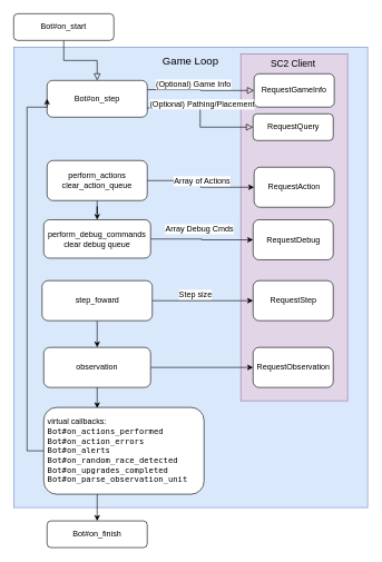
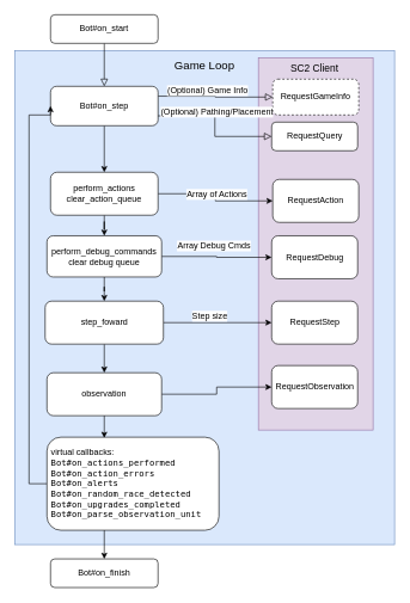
  <mxCell id="0" />
  <mxCell id="1" parent="0" />
  <mxCell id="2" value="" style="rounded=0;whiteSpace=wrap;html=1;fillColor=#dae8fc;strokeColor=#6c8ebf;" vertex="1" parent="1"><mxGeometry x="20" y="70" width="530" height="690" as="geometry" /></mxCell>
  <mxCell id="3" value="" style="rounded=0;html=1;jettySize=auto;orthogonalLoop=1;fontSize=11;endArrow=block;endFill=0;endSize=8;strokeWidth=1;shadow=0;labelBackgroundColor=none;edgeStyle=orthogonalEdgeStyle;entryX=0.5;entryY=0;entryDx=0;entryDy=0;" parent="1" source="4" target="11" edge="1"><mxGeometry relative="1" as="geometry"><mxPoint x="150" y="120" as="targetPoint" /></mxGeometry></mxCell>
- <mxCell id="4" value="Bot#on_start" style="rounded=1;whiteSpace=wrap;html=1;fontSize=12;glass=0;strokeWidth=1;shadow=0;" parent="1" vertex="1"><mxGeometry x="20" y="20" width="150" height="40" as="geometry" /></mxCell>
+ <mxCell id="4" value="Bot#on_start" style="rounded=1;whiteSpace=wrap;html=1;fontSize=12;glass=0;strokeWidth=1;shadow=0;" parent="1" vertex="1"><mxGeometry x="70" y="20" width="150" height="40" as="geometry" /></mxCell>
  <mxCell id="5" value="" style="rounded=0;whiteSpace=wrap;html=1;strokeColor=#9673a6;align=center;verticalAlign=middle;fontFamily=Helvetica;fontSize=12;fillColor=#e1d5e7;" vertex="1" parent="1"><mxGeometry x="360" y="80" width="160" height="520" as="geometry" /></mxCell>
  <mxCell id="6" value="" style="edgeStyle=orthogonalEdgeStyle;rounded=0;html=1;jettySize=auto;orthogonalLoop=1;fontSize=11;endArrow=block;endFill=0;endSize=8;strokeWidth=1;shadow=0;labelBackgroundColor=none;exitX=1;exitY=0.25;exitDx=0;exitDy=0;" parent="1" source="11" target="8" edge="1"><mxGeometry y="10" relative="1" as="geometry"><mxPoint as="offset" /><mxPoint x="200" y="160" as="sourcePoint" /></mxGeometry></mxCell>
  <mxCell id="7" value="(Optional) Game Info" style="edgeLabel;html=1;align=center;verticalAlign=middle;resizable=0;points=[];fontSize=12;fontFamily=Helvetica;fontColor=default;" vertex="1" connectable="0" parent="6"><mxGeometry x="0.136" y="-3" relative="1" as="geometry"><mxPoint x="-22" y="-13" as="offset" /></mxGeometry></mxCell>
- <mxCell id="8" value="RequestGameInfo" style="rounded=1;whiteSpace=wrap;html=1;fontSize=12;glass=0;strokeWidth=1;shadow=0;" parent="1" vertex="1"><mxGeometry x="380" y="110" width="120" height="50" as="geometry" /></mxCell>
+ <mxCell id="8" value="RequestGameInfo" style="rounded=1;whiteSpace=wrap;html=1;fontSize=12;glass=0;strokeWidth=1;shadow=0;dashed=1;" parent="1" vertex="1"><mxGeometry x="380" y="110" width="120" height="50" as="geometry" /></mxCell>
  <mxCell id="9" value="Game Loop" style="text;html=1;align=center;verticalAlign=middle;whiteSpace=wrap;rounded=0;fontSize=16;fontFamily=Helvetica;spacing=2;" vertex="1" parent="1"><mxGeometry x="205" y="80" width="160" height="20" as="geometry" /></mxCell>
+ <mxCell id="10" value="" style="edgeStyle=orthogonalEdgeStyle;rounded=0;orthogonalLoop=1;jettySize=auto;html=1;fontFamily=Helvetica;fontSize=12;fontColor=default;" edge="1" parent="1" source="11" target="15"><mxGeometry relative="1" as="geometry" /></mxCell>
  <mxCell id="11" value="Bot#on_step" style="rounded=1;whiteSpace=wrap;html=1;strokeColor=default;align=center;verticalAlign=middle;fontFamily=Helvetica;fontSize=12;fontColor=default;fillColor=default;" vertex="1" parent="1"><mxGeometry x="70" y="120" width="150" height="55" as="geometry" /></mxCell>
  <mxCell id="12" value="" style="edgeStyle=orthogonalEdgeStyle;rounded=0;orthogonalLoop=1;jettySize=auto;html=1;fontFamily=Helvetica;fontSize=12;fontColor=default;" edge="1" parent="1" source="15" target="20"><mxGeometry relative="1" as="geometry" /></mxCell>
  <mxCell id="13" value="Array of Actions" style="edgeLabel;html=1;align=center;verticalAlign=middle;resizable=0;points=[];fontSize=12;fontFamily=Helvetica;fontColor=default;" vertex="1" connectable="0" parent="12"><mxGeometry x="-0.102" y="-1" relative="1" as="geometry"><mxPoint x="5" y="-1" as="offset" /></mxGeometry></mxCell>
  <mxCell id="14" value="" style="edgeStyle=orthogonalEdgeStyle;rounded=0;orthogonalLoop=1;jettySize=auto;html=1;fontFamily=Helvetica;fontSize=12;fontColor=default;" edge="1" parent="1" source="15" target="24"><mxGeometry relative="1" as="geometry" /></mxCell>
  <mxCell id="15" value="perform_actions&lt;br&gt;clear_action_queue" style="rounded=1;whiteSpace=wrap;html=1;strokeColor=default;align=center;verticalAlign=middle;fontFamily=Helvetica;fontSize=12;fontColor=default;fillColor=default;" vertex="1" parent="1"><mxGeometry x="70" y="240" width="150" height="60" as="geometry" /></mxCell>
  <mxCell id="16" value="" style="edgeStyle=orthogonalEdgeStyle;rounded=0;html=1;jettySize=auto;orthogonalLoop=1;fontSize=11;endArrow=block;endFill=0;endSize=8;strokeWidth=1;shadow=0;labelBackgroundColor=none;exitX=1;exitY=0.75;exitDx=0;exitDy=0;" edge="1" parent="1" target="18" source="11"><mxGeometry y="10" relative="1" as="geometry"><mxPoint as="offset" /><mxPoint x="210" y="216" as="sourcePoint" /></mxGeometry></mxCell>
  <mxCell id="17" value="(Optional) Pathing/Placement" style="edgeLabel;html=1;align=center;verticalAlign=middle;resizable=0;points=[];fontSize=12;fontFamily=Helvetica;fontColor=default;" vertex="1" connectable="0" parent="16"><mxGeometry x="-0.116" y="1" relative="1" as="geometry"><mxPoint x="1" y="-9" as="offset" /></mxGeometry></mxCell>
  <mxCell id="18" value="RequestQuery" style="rounded=1;whiteSpace=wrap;html=1;fontSize=12;glass=0;strokeWidth=1;shadow=0;" vertex="1" parent="1"><mxGeometry x="378.5" y="170" width="120" height="40" as="geometry" /></mxCell>
  <mxCell id="19" value="SC2 Client" style="text;html=1;align=center;verticalAlign=middle;whiteSpace=wrap;rounded=0;fontSize=14;fontFamily=Helvetica;" vertex="1" parent="1"><mxGeometry x="377" y="80" width="123" height="30" as="geometry" /></mxCell>
  <mxCell id="20" value="RequestAction" style="rounded=1;whiteSpace=wrap;html=1;strokeColor=default;align=center;verticalAlign=middle;fontFamily=Helvetica;fontSize=12;fontColor=default;fillColor=default;" vertex="1" parent="1"><mxGeometry x="380" y="250" width="120" height="60" as="geometry" /></mxCell>
  <mxCell id="21" value="" style="edgeStyle=orthogonalEdgeStyle;rounded=0;orthogonalLoop=1;jettySize=auto;html=1;fontFamily=Helvetica;fontSize=12;fontColor=default;" edge="1" parent="1" source="24" target="25"><mxGeometry relative="1" as="geometry" /></mxCell>
  <mxCell id="22" value="Array Debug Cmds" style="edgeLabel;html=1;align=center;verticalAlign=middle;resizable=0;points=[];fontSize=12;fontFamily=Helvetica;fontColor=default;" vertex="1" connectable="0" parent="21"><mxGeometry x="-0.2" y="-4" relative="1" as="geometry"><mxPoint x="10" y="-19" as="offset" /></mxGeometry></mxCell>
+ <mxCell id="23" value="" style="edgeStyle=orthogonalEdgeStyle;rounded=0;orthogonalLoop=1;jettySize=auto;html=1;fontFamily=Helvetica;fontSize=12;fontColor=default;" edge="1" parent="1" source="24" target="29"><mxGeometry relative="1" as="geometry" /></mxCell>
  <mxCell id="24" value="perform_debug_commands clear debug queue" style="rounded=1;whiteSpace=wrap;html=1;strokeColor=default;align=center;verticalAlign=middle;fontFamily=Helvetica;fontSize=12;fontColor=default;fillColor=default;" vertex="1" parent="1"><mxGeometry x="65" y="328.75" width="160" height="57.5" as="geometry" /></mxCell>
  <mxCell id="25" value="RequestDebug" style="rounded=1;whiteSpace=wrap;html=1;strokeColor=default;align=center;verticalAlign=middle;fontFamily=Helvetica;fontSize=12;fontColor=default;fillColor=default;" vertex="1" parent="1"><mxGeometry x="378.5" y="328.75" width="120" height="60" as="geometry" /></mxCell>
  <mxCell id="26" value="" style="edgeStyle=orthogonalEdgeStyle;rounded=0;orthogonalLoop=1;jettySize=auto;html=1;fontFamily=Helvetica;fontSize=12;fontColor=default;" edge="1" parent="1" source="29" target="30"><mxGeometry relative="1" as="geometry" /></mxCell>
  <mxCell id="27" value="Step size" style="edgeLabel;html=1;align=center;verticalAlign=middle;resizable=0;points=[];fontSize=12;fontFamily=Helvetica;fontColor=default;" vertex="1" connectable="0" parent="26"><mxGeometry x="0.118" y="-1" relative="1" as="geometry"><mxPoint x="-20" y="-11" as="offset" /></mxGeometry></mxCell>
  <mxCell id="28" value="" style="edgeStyle=orthogonalEdgeStyle;rounded=0;orthogonalLoop=1;jettySize=auto;html=1;fontFamily=Helvetica;fontSize=12;fontColor=default;" edge="1" parent="1" source="29" target="32"><mxGeometry relative="1" as="geometry" /></mxCell>
  <mxCell id="29" value="step_foward" style="rounded=1;whiteSpace=wrap;html=1;strokeColor=default;align=center;verticalAlign=middle;fontFamily=Helvetica;fontSize=12;fontColor=default;fillColor=default;" vertex="1" parent="1"><mxGeometry x="62.5" y="420" width="165" height="60" as="geometry" /></mxCell>
  <mxCell id="30" value="RequestStep" style="rounded=1;whiteSpace=wrap;html=1;strokeColor=default;align=center;verticalAlign=middle;fontFamily=Helvetica;fontSize=12;fontColor=default;fillColor=default;" vertex="1" parent="1"><mxGeometry x="378.5" y="420" width="120" height="60" as="geometry" /></mxCell>
  <mxCell id="31" value="" style="edgeStyle=orthogonalEdgeStyle;rounded=0;orthogonalLoop=1;jettySize=auto;html=1;fontFamily=Helvetica;fontSize=12;fontColor=default;" edge="1" parent="1" source="32" target="33"><mxGeometry relative="1" as="geometry" /></mxCell>
  <mxCell id="32" value="observation" style="rounded=1;whiteSpace=wrap;html=1;strokeColor=default;align=center;verticalAlign=middle;fontFamily=Helvetica;fontSize=12;fontColor=default;fillColor=default;" vertex="1" parent="1"><mxGeometry x="65" y="520" width="160" height="60" as="geometry" /></mxCell>
- <mxCell id="33" value="RequestObservation" style="rounded=1;whiteSpace=wrap;html=1;strokeColor=default;align=center;verticalAlign=middle;fontFamily=Helvetica;fontSize=12;fontColor=default;fillColor=default;" vertex="1" parent="1"><mxGeometry x="378.5" y="520" width="120" height="60" as="geometry" /></mxCell>
+ <mxCell id="33" value="RequestObservation" style="rounded=1;whiteSpace=wrap;html=1;strokeColor=default;align=center;verticalAlign=middle;fontFamily=Helvetica;fontSize=12;fontColor=default;fillColor=default;" vertex="1" parent="1"><mxGeometry x="378.5" y="510" width="120" height="60" as="geometry" /></mxCell>
  <mxCell id="34" value="" style="edgeStyle=orthogonalEdgeStyle;rounded=0;orthogonalLoop=1;jettySize=auto;html=1;fontFamily=Helvetica;fontSize=12;fontColor=default;exitX=0;exitY=0.5;exitDx=0;exitDy=0;entryX=0;entryY=0.5;entryDx=0;entryDy=0;" edge="1" parent="1" source="36" target="11"><mxGeometry relative="1" as="geometry"><mxPoint x="10" y="715" as="targetPoint" /><Array as="points"><mxPoint x="40" y="675" /><mxPoint x="40" y="160" /></Array></mxGeometry></mxCell>
  <mxCell id="35" style="edgeStyle=orthogonalEdgeStyle;rounded=0;orthogonalLoop=1;jettySize=auto;html=1;entryX=0.5;entryY=0;entryDx=0;entryDy=0;fontFamily=Helvetica;fontSize=12;fontColor=default;" edge="1" parent="1" source="36" target="37"><mxGeometry relative="1" as="geometry"><Array as="points"><mxPoint x="145" y="770" /><mxPoint x="145" y="770" /></Array></mxGeometry></mxCell>
  <mxCell id="36" value="&lt;div align=&quot;left&quot;&gt;virtual callbacks:&lt;br&gt;&lt;code&gt;Bot#on_actions_performed&lt;/code&gt;&lt;br&gt;&lt;code&gt;Bot#on_action_errors&lt;/code&gt;&lt;br&gt;&lt;code&gt;Bot#on_alerts&lt;/code&gt;&lt;br&gt;&lt;code&gt;Bot#on_random_race_detected&lt;/code&gt;&lt;br&gt;&lt;code&gt;Bot#on_upgrades_completed&lt;/code&gt;&lt;br&gt;&lt;code&gt;Bot#on_parse_observation_unit&lt;/code&gt;&lt;br&gt;&lt;code&gt;&lt;/code&gt;&lt;/div&gt;" style="rounded=1;whiteSpace=wrap;html=1;strokeColor=default;align=left;verticalAlign=middle;fontFamily=Helvetica;fontSize=12;fontColor=default;fillColor=default;spacingLeft=4;" vertex="1" parent="1"><mxGeometry x="65" y="610" width="240" height="130" as="geometry" /></mxCell>
  <mxCell id="37" value="Bot#on_finish" style="rounded=1;whiteSpace=wrap;html=1;fontSize=12;glass=0;strokeWidth=1;shadow=0;" vertex="1" parent="1"><mxGeometry x="70" y="780" width="150" height="40" as="geometry" /></mxCell>
  <mxCell id="38" style="edgeStyle=orthogonalEdgeStyle;rounded=0;orthogonalLoop=1;jettySize=auto;html=1;entryX=0.333;entryY=0.008;entryDx=0;entryDy=0;entryPerimeter=0;fontFamily=Helvetica;fontSize=12;fontColor=default;" edge="1" parent="1" source="32" target="36"><mxGeometry relative="1" as="geometry" /></mxCell>
